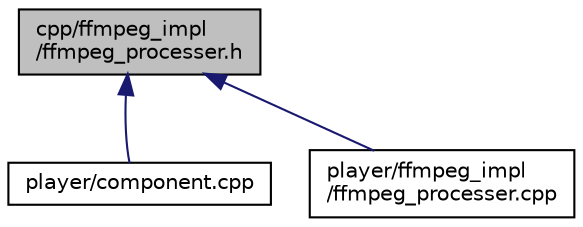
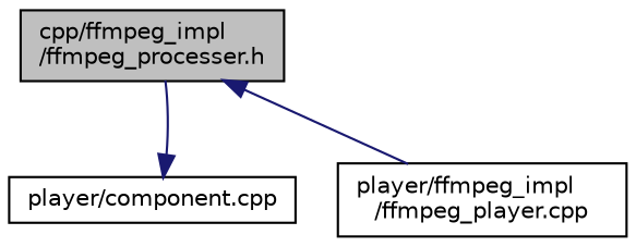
  digraph {
    node [color=black fillcolor=white fontname=Helvetica fontsize=10 shape=record style=filled]
    edge [color=midnightblue dir=back fontname=Helvetica fontsize=10 labelfontname=Helvetica labelfontsize=10 style=solid]
    n1 [fillcolor=grey75 fontcolor=black height=0.2 label="cpp/ffmpeg_impl\l/ffmpeg_processer.h" width=0.4]
    n2 [height=0.2 label="player/component.cpp" width=0.4]
-   n3 [height=0.2 label="player/ffmpeg_impl\l/ffmpeg_processer.cpp" width=0.4]
-   n1 -> n2
+   n3 [height=0.2 label="player/ffmpeg_impl\l/ffmpeg_player.cpp" width=0.4]
+   n2 -> n1
    n1 -> n3
  }
